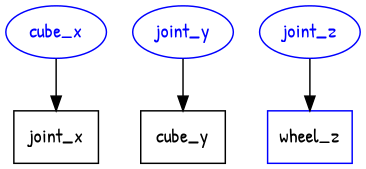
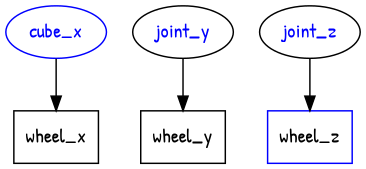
  digraph {
    fontname="Patrick Hand"
    node [color=blue fontname="Patrick Hand" shape=ellipse]
    edge [fontname="Patrick Hand"]
    n1 [fontcolor=blue label=cube_x]
-   n2 [label=joint_x shape=box color=""]
-   joint_y [fontcolor=blue]
-   n4 [label=cube_y shape=box color=""]
-   joint_z [fontcolor=blue]
+   n2 [label=wheel_x shape=box color=""]
+   joint_y [color=black fontcolor=blue]
+   n4 [label=wheel_y shape=box color=""]
+   joint_z [color=black fontcolor=blue]
    n6 [label=wheel_z shape=box]
    n1 -> n2
    joint_y -> n4
    joint_z -> n6
  }
